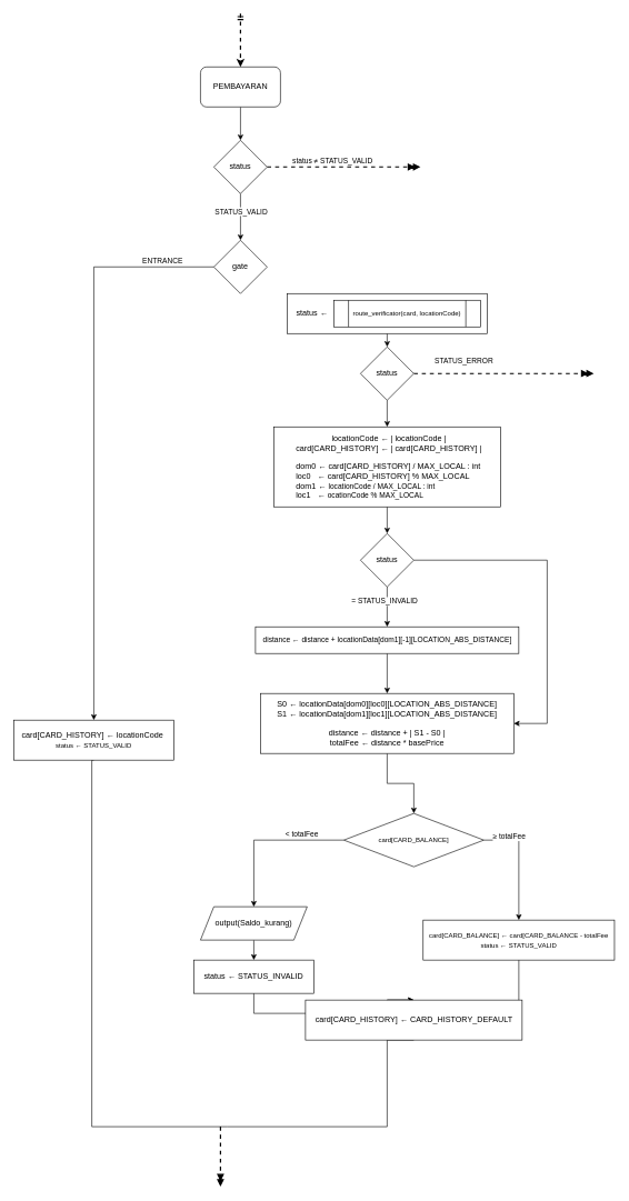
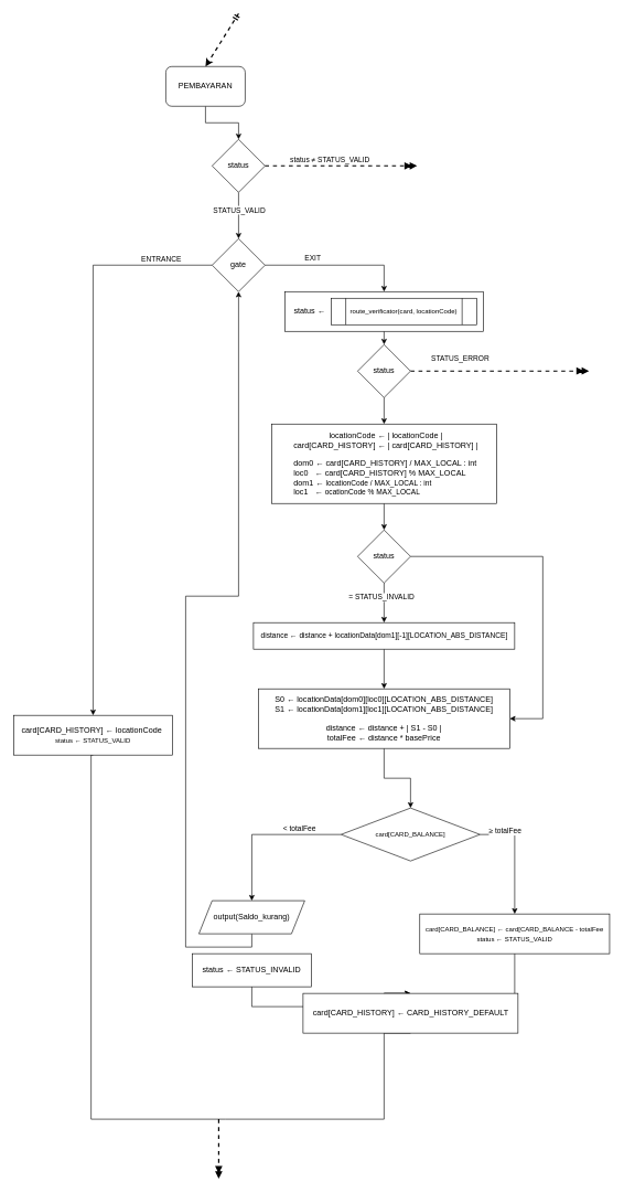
  <mxCell id="0" />
  <mxCell id="1" parent="0" />
  <mxCell id="2" style="edgeStyle=orthogonalEdgeStyle;rounded=0;orthogonalLoop=1;jettySize=auto;html=1;exitX=0.5;exitY=1;exitDx=0;exitDy=0;entryX=0.5;entryY=0;entryDx=0;entryDy=0;" edge="1" parent="1" source="3" target="8"><mxGeometry relative="1" as="geometry" /></mxCell>
- <mxCell id="3" value="PEMBAYARAN" style="rounded=1;whiteSpace=wrap;html=1;" vertex="1" parent="1"><mxGeometry x="300" y="100" width="120" height="60" as="geometry" /></mxCell>
+ <mxCell id="3" value="PEMBAYARAN" style="rounded=1;whiteSpace=wrap;html=1;" vertex="1" parent="1"><mxGeometry x="250" y="100" width="120" height="60" as="geometry" /></mxCell>
  <mxCell id="4" style="edgeStyle=orthogonalEdgeStyle;rounded=0;orthogonalLoop=1;jettySize=auto;html=1;exitX=0.5;exitY=1;exitDx=0;exitDy=0;entryX=0.5;entryY=0;entryDx=0;entryDy=0;" edge="1" parent="1" source="8" target="13"><mxGeometry relative="1" as="geometry" /></mxCell>
  <mxCell id="5" value="STATUS_VALID" style="edgeLabel;html=1;align=center;verticalAlign=middle;resizable=0;points=[];" vertex="1" connectable="0" parent="4"><mxGeometry x="-0.257" relative="1" as="geometry"><mxPoint as="offset" /></mxGeometry></mxCell>
  <mxCell id="6" style="edgeStyle=orthogonalEdgeStyle;rounded=0;orthogonalLoop=1;jettySize=auto;html=1;exitX=1;exitY=0.5;exitDx=0;exitDy=0;endArrow=doubleBlock;endFill=1;dashed=1;strokeWidth=2;" edge="1" parent="1" source="8"><mxGeometry relative="1" as="geometry"><mxPoint x="630" y="250" as="targetPoint" /></mxGeometry></mxCell>
  <mxCell id="7" value="status&amp;nbsp;≠ STATUS_VALID" style="edgeLabel;html=1;align=center;verticalAlign=middle;resizable=0;points=[];" vertex="1" connectable="0" parent="6"><mxGeometry x="-0.155" y="-6" relative="1" as="geometry"><mxPoint y="-16" as="offset" /></mxGeometry></mxCell>
  <mxCell id="8" value="status" style="rhombus;whiteSpace=wrap;html=1;" vertex="1" parent="1"><mxGeometry x="320" y="210" width="80" height="80" as="geometry" /></mxCell>
  <mxCell id="9" style="edgeStyle=orthogonalEdgeStyle;rounded=0;orthogonalLoop=1;jettySize=auto;html=1;exitX=0;exitY=0.5;exitDx=0;exitDy=0;entryX=0.5;entryY=0;entryDx=0;entryDy=0;" edge="1" parent="1" source="13" target="15"><mxGeometry relative="1" as="geometry" /></mxCell>
  <mxCell id="10" value="ENTRANCE" style="edgeLabel;html=1;align=center;verticalAlign=middle;resizable=0;points=[];" vertex="1" connectable="0" parent="9"><mxGeometry x="-0.846" y="6" relative="1" as="geometry"><mxPoint x="-12" y="-16" as="offset" /></mxGeometry></mxCell>
+ <mxCell id="11" style="edgeStyle=orthogonalEdgeStyle;rounded=0;orthogonalLoop=1;jettySize=auto;html=1;exitX=1;exitY=0.5;exitDx=0;exitDy=0;entryX=0.5;entryY=0;entryDx=0;entryDy=0;" edge="1" parent="1" source="13" target="17"><mxGeometry relative="1" as="geometry" /></mxCell>
+ <mxCell id="12" value="EXIT" style="edgeLabel;html=1;align=center;verticalAlign=middle;resizable=0;points=[];" vertex="1" connectable="0" parent="11"><mxGeometry x="-0.376" y="12" relative="1" as="geometry"><mxPoint x="2" as="offset" /></mxGeometry></mxCell>
  <mxCell id="13" value="gate" style="rhombus;whiteSpace=wrap;html=1;" vertex="1" parent="1"><mxGeometry x="320" y="360" width="80" height="80" as="geometry" /></mxCell>
  <mxCell id="14" style="edgeStyle=orthogonalEdgeStyle;rounded=0;orthogonalLoop=1;jettySize=auto;html=1;exitX=0.5;exitY=1;exitDx=0;exitDy=0;endArrow=none;startFill=0;" edge="1" parent="1" source="15"><mxGeometry relative="1" as="geometry"><mxPoint x="340" y="1690" as="targetPoint" /><Array as="points"><mxPoint x="137" y="1690" /></Array></mxGeometry></mxCell>
  <mxCell id="15" value="card[CARD_HISTORY]&amp;nbsp;← locationCode&amp;nbsp;&lt;div&gt;&lt;span style=&quot;font-size: 10px;&quot;&gt;status&amp;nbsp;← STATUS_VALID&lt;/span&gt;&lt;/div&gt;" style="rounded=0;whiteSpace=wrap;html=1;" vertex="1" parent="1"><mxGeometry x="20" y="1080" width="240" height="60" as="geometry" /></mxCell>
  <mxCell id="16" style="edgeStyle=orthogonalEdgeStyle;rounded=0;orthogonalLoop=1;jettySize=auto;html=1;exitX=0.5;exitY=1;exitDx=0;exitDy=0;entryX=0.5;entryY=0;entryDx=0;entryDy=0;" edge="1" parent="1" source="17" target="24"><mxGeometry relative="1" as="geometry" /></mxCell>
  <mxCell id="17" value="status&amp;nbsp;←&amp;nbsp;" style="rounded=0;whiteSpace=wrap;html=1;align=left;spacingLeft=12;" vertex="1" parent="1"><mxGeometry x="430" y="440" width="300" height="60" as="geometry" /></mxCell>
  <mxCell id="18" value="&lt;font style=&quot;font-size: 10px;&quot;&gt;route_verificator(card, locationCode)&lt;/font&gt;" style="shape=process;whiteSpace=wrap;html=1;backgroundOutline=1;container=1;" vertex="1" parent="1"><mxGeometry x="500" y="450" width="220" height="40" as="geometry"><mxRectangle x="350" y="510" width="200" height="30" as="alternateBounds" /></mxGeometry></mxCell>
  <mxCell id="19" style="edgeStyle=orthogonalEdgeStyle;rounded=0;orthogonalLoop=1;jettySize=auto;html=1;exitX=0.5;exitY=1;exitDx=0;exitDy=0;entryX=0.5;entryY=0;entryDx=0;entryDy=0;" edge="1" parent="1" source="20" target="28"><mxGeometry relative="1" as="geometry" /></mxCell>
  <mxCell id="20" value="&lt;div&gt;locationCode ← | locationCode |&lt;/div&gt;&lt;div&gt;card[CARD_HISTORY]&amp;nbsp;← | card[CARD_HISTORY] |&lt;/div&gt;&lt;div&gt;&lt;br&gt;&lt;/div&gt;&lt;div style=&quot;text-align: left;&quot;&gt;dom0 ← card[CARD_HISTORY] / MAX_LOCAL : int&lt;/div&gt;&lt;div style=&quot;text-align: left;&quot;&gt;loc0&amp;nbsp; &amp;nbsp;←&amp;nbsp;&lt;span style=&quot;color: light-dark(rgb(0, 0, 0), rgb(255, 255, 255)); background-color: transparent;&quot;&gt;card[CARD_HISTORY] % MAX_LOCAL&lt;/span&gt;&lt;/div&gt;&lt;div style=&quot;text-align: left;&quot;&gt;dom1 ←&amp;nbsp;&lt;span style=&quot;font-size: 11px; background-color: transparent; color: light-dark(rgb(0, 0, 0), rgb(255, 255, 255));&quot;&gt;locationCode / MAX_LOCAL : int&lt;/span&gt;&lt;/div&gt;&lt;div style=&quot;text-align: left;&quot;&gt;loc1&amp;nbsp; &amp;nbsp;←&amp;nbsp;&lt;span style=&quot;font-size: 11px; background-color: transparent; color: light-dark(rgb(0, 0, 0), rgb(255, 255, 255));&quot;&gt;ocationCode % MAX_LOCAL&lt;/span&gt;&lt;/div&gt;" style="rounded=0;whiteSpace=wrap;html=1;align=center;spacingLeft=6;" vertex="1" parent="1"><mxGeometry x="410" y="640" width="340" height="120" as="geometry" /></mxCell>
  <mxCell id="21" style="edgeStyle=orthogonalEdgeStyle;rounded=0;orthogonalLoop=1;jettySize=auto;html=1;exitX=0.5;exitY=1;exitDx=0;exitDy=0;entryX=0.5;entryY=0;entryDx=0;entryDy=0;" edge="1" parent="1" source="24" target="20"><mxGeometry relative="1" as="geometry" /></mxCell>
  <mxCell id="22" style="edgeStyle=orthogonalEdgeStyle;rounded=0;orthogonalLoop=1;jettySize=auto;html=1;dashed=1;strokeWidth=2;endArrow=doubleBlock;endFill=1;" edge="1" parent="1" source="24"><mxGeometry relative="1" as="geometry"><mxPoint x="890" y="560" as="targetPoint" /></mxGeometry></mxCell>
  <mxCell id="23" value="STATUS_ERROR" style="edgeLabel;html=1;align=center;verticalAlign=middle;resizable=0;points=[];" vertex="1" connectable="0" parent="22"><mxGeometry x="-0.455" y="1" relative="1" as="geometry"><mxPoint y="-19" as="offset" /></mxGeometry></mxCell>
  <mxCell id="24" value="status" style="rhombus;whiteSpace=wrap;html=1;" vertex="1" parent="1"><mxGeometry x="540" y="520" width="80" height="80" as="geometry" /></mxCell>
  <mxCell id="25" style="edgeStyle=orthogonalEdgeStyle;rounded=0;orthogonalLoop=1;jettySize=auto;html=1;exitX=0.5;exitY=1;exitDx=0;exitDy=0;entryX=0.5;entryY=0;entryDx=0;entryDy=0;" edge="1" parent="1" source="28" target="30"><mxGeometry relative="1" as="geometry" /></mxCell>
  <mxCell id="26" value="= STATUS_INVALID" style="edgeLabel;html=1;align=center;verticalAlign=middle;resizable=0;points=[];" vertex="1" connectable="0" parent="25"><mxGeometry x="-0.289" y="3" relative="1" as="geometry"><mxPoint x="-8" as="offset" /></mxGeometry></mxCell>
  <mxCell id="27" style="edgeStyle=orthogonalEdgeStyle;rounded=0;orthogonalLoop=1;jettySize=auto;html=1;exitX=1;exitY=0.5;exitDx=0;exitDy=0;entryX=1;entryY=0.5;entryDx=0;entryDy=0;" edge="1" parent="1" source="28" target="32"><mxGeometry relative="1" as="geometry"><Array as="points"><mxPoint x="820" y="840" /><mxPoint x="820" y="1085" /></Array></mxGeometry></mxCell>
  <mxCell id="28" value="status" style="rhombus;whiteSpace=wrap;html=1;" vertex="1" parent="1"><mxGeometry x="540" y="800" width="80" height="80" as="geometry" /></mxCell>
  <mxCell id="29" style="edgeStyle=orthogonalEdgeStyle;rounded=0;orthogonalLoop=1;jettySize=auto;html=1;exitX=0.5;exitY=1;exitDx=0;exitDy=0;entryX=0.5;entryY=0;entryDx=0;entryDy=0;" edge="1" parent="1" source="30" target="32"><mxGeometry relative="1" as="geometry" /></mxCell>
  <mxCell id="30" value="&lt;font style=&quot;font-size: 11px;&quot;&gt;distance ← distance +&amp;nbsp;&lt;/font&gt;&lt;span style=&quot;font-size: 11px; background-color: transparent; color: light-dark(rgb(0, 0, 0), rgb(255, 255, 255));&quot;&gt;locationData[dom1][-1][LOCATION_ABS_DISTANCE]&lt;/span&gt;" style="rounded=0;whiteSpace=wrap;html=1;" vertex="1" parent="1"><mxGeometry x="382.5" y="940" width="395" height="40" as="geometry" /></mxCell>
  <mxCell id="31" style="edgeStyle=orthogonalEdgeStyle;rounded=0;orthogonalLoop=1;jettySize=auto;html=1;exitX=0.5;exitY=1;exitDx=0;exitDy=0;entryX=0.5;entryY=0;entryDx=0;entryDy=0;" edge="1" parent="1" source="32" target="37"><mxGeometry relative="1" as="geometry" /></mxCell>
  <mxCell id="32" value="&lt;div&gt;S0&amp;nbsp;← locationData[dom0][loc0][LOCATION_ABS_DISTANCE]&lt;/div&gt;&lt;div&gt;S1&amp;nbsp;← locationData[dom1][loc1][LOCATION_ABS_DISTANCE]&lt;/div&gt;&lt;div&gt;&lt;br&gt;&lt;/div&gt;&lt;div&gt;distance&amp;nbsp;← distance + | S1 - S0 |&lt;/div&gt;&lt;div&gt;totalFee&amp;nbsp;← distance * basePrice&lt;/div&gt;" style="rounded=0;whiteSpace=wrap;html=1;" vertex="1" parent="1"><mxGeometry x="390" y="1040" width="380" height="90" as="geometry" /></mxCell>
  <mxCell id="33" style="edgeStyle=orthogonalEdgeStyle;rounded=0;orthogonalLoop=1;jettySize=auto;html=1;exitX=0;exitY=0.5;exitDx=0;exitDy=0;entryX=0.5;entryY=0;entryDx=0;entryDy=0;" edge="1" parent="1" source="37" target="43"><mxGeometry relative="1" as="geometry" /></mxCell>
  <mxCell id="34" value="&amp;lt; totalFee" style="edgeLabel;html=1;align=center;verticalAlign=middle;resizable=0;points=[];" vertex="1" connectable="0" parent="33"><mxGeometry x="-0.457" y="-3" relative="1" as="geometry"><mxPoint y="-7" as="offset" /></mxGeometry></mxCell>
  <mxCell id="35" style="edgeStyle=orthogonalEdgeStyle;rounded=0;orthogonalLoop=1;jettySize=auto;html=1;exitX=1;exitY=0.5;exitDx=0;exitDy=0;entryX=0.5;entryY=0;entryDx=0;entryDy=0;" edge="1" parent="1" source="37" target="39"><mxGeometry relative="1" as="geometry" /></mxCell>
  <mxCell id="36" value="≥ totalFee" style="edgeLabel;html=1;align=center;verticalAlign=middle;resizable=0;points=[];" vertex="1" connectable="0" parent="35"><mxGeometry x="-0.377" y="3" relative="1" as="geometry"><mxPoint x="-18" y="-7" as="offset" /></mxGeometry></mxCell>
  <mxCell id="37" value="&lt;span style=&quot;font-size: 10px;&quot;&gt;card[CARD_BALANCE]&lt;/span&gt;" style="rhombus;whiteSpace=wrap;html=1;" vertex="1" parent="1"><mxGeometry x="515" y="1220" width="210" height="80" as="geometry" /></mxCell>
  <mxCell id="38" style="edgeStyle=orthogonalEdgeStyle;rounded=0;orthogonalLoop=1;jettySize=auto;html=1;exitX=0.5;exitY=1;exitDx=0;exitDy=0;entryX=0.5;entryY=0;entryDx=0;entryDy=0;" edge="1" parent="1" source="39" target="45"><mxGeometry relative="1" as="geometry"><Array as="points"><mxPoint x="778" y="1520" /><mxPoint x="580" y="1520" /></Array></mxGeometry></mxCell>
  <mxCell id="39" value="&lt;font style=&quot;font-size: 10px;&quot;&gt;card[CARD_BALANCE]&amp;nbsp;← card[CARD_BALANCE - totalFee&lt;/font&gt;&lt;div&gt;&lt;font style=&quot;font-size: 10px;&quot;&gt;status&amp;nbsp;← STATUS_VALID&lt;/font&gt;&lt;/div&gt;" style="rounded=0;whiteSpace=wrap;html=1;" vertex="1" parent="1"><mxGeometry x="634" y="1380" width="287" height="60" as="geometry" /></mxCell>
  <mxCell id="40" style="edgeStyle=orthogonalEdgeStyle;rounded=0;orthogonalLoop=1;jettySize=auto;html=1;exitX=0.5;exitY=1;exitDx=0;exitDy=0;entryX=0.5;entryY=0;entryDx=0;entryDy=0;" edge="1" parent="1" source="41" target="45"><mxGeometry relative="1" as="geometry"><Array as="points"><mxPoint x="380" y="1520" /><mxPoint x="580" y="1520" /></Array></mxGeometry></mxCell>
  <mxCell id="41" value="status&amp;nbsp;← STATUS_INVALID" style="rounded=0;whiteSpace=wrap;html=1;" vertex="1" parent="1"><mxGeometry x="290" y="1440" width="180" height="50" as="geometry" /></mxCell>
- <mxCell id="42" style="edgeStyle=orthogonalEdgeStyle;rounded=0;orthogonalLoop=1;jettySize=auto;html=1;exitX=0.5;exitY=1;exitDx=0;exitDy=0;entryX=0.5;entryY=0;entryDx=0;entryDy=0;" edge="1" parent="1" source="43" target="41"><mxGeometry relative="1" as="geometry" /></mxCell>
+ <mxCell id="42" style="edgeStyle=orthogonalEdgeStyle;rounded=0;orthogonalLoop=1;jettySize=auto;html=1;exitX=0.5;exitY=1;exitDx=0;exitDy=0;" edge="1" parent="1" source="43" target="13"><mxGeometry relative="1" as="geometry" /></mxCell>
  <mxCell id="43" value="output(Saldo_kurang)" style="shape=parallelogram;perimeter=parallelogramPerimeter;whiteSpace=wrap;html=1;fixedSize=1;" vertex="1" parent="1"><mxGeometry x="300" y="1360" width="160" height="50" as="geometry" /></mxCell>
  <mxCell id="44" style="edgeStyle=orthogonalEdgeStyle;rounded=0;orthogonalLoop=1;jettySize=auto;html=1;exitX=0.5;exitY=1;exitDx=0;exitDy=0;endArrow=none;startFill=0;" edge="1" parent="1" source="45"><mxGeometry relative="1" as="geometry"><mxPoint x="340" y="1690" as="targetPoint" /><Array as="points"><mxPoint x="580" y="1690" /></Array></mxGeometry></mxCell>
  <mxCell id="45" value="card[CARD_HISTORY]&amp;nbsp;← CARD_HISTORY_DEFAULT" style="rounded=0;whiteSpace=wrap;html=1;" vertex="1" parent="1"><mxGeometry x="457.5" y="1500" width="325" height="60" as="geometry" /></mxCell>
  <mxCell id="46" value="" style="endArrow=classic;html=1;rounded=0;entryX=0.5;entryY=0;entryDx=0;entryDy=0;startArrow=ERmandOne;startFill=0;dashed=1;strokeWidth=2;" edge="1" parent="1" target="3"><mxGeometry width="50" height="50" relative="1" as="geometry"><mxPoint x="360" y="20" as="sourcePoint" /><mxPoint x="390" y="30" as="targetPoint" /></mxGeometry></mxCell>
  <mxCell id="47" value="" style="endArrow=doubleBlock;html=1;rounded=0;endFill=1;dashed=1;strokeWidth=2;" edge="1" parent="1"><mxGeometry width="50" height="50" relative="1" as="geometry"><mxPoint x="330" y="1690" as="sourcePoint" /><mxPoint x="330" y="1780" as="targetPoint" /></mxGeometry></mxCell>
